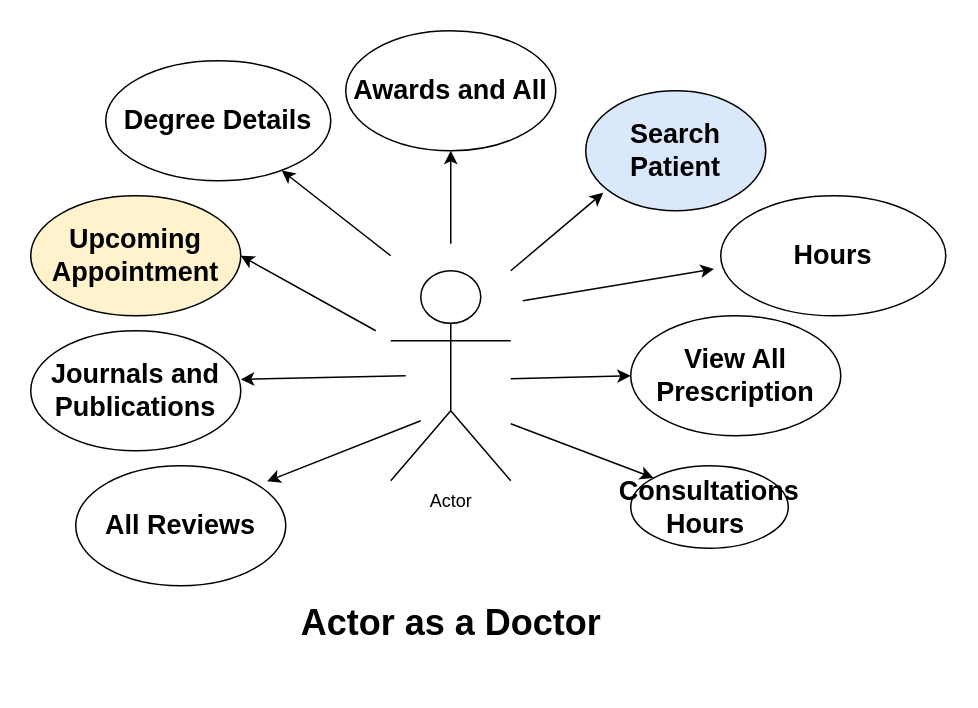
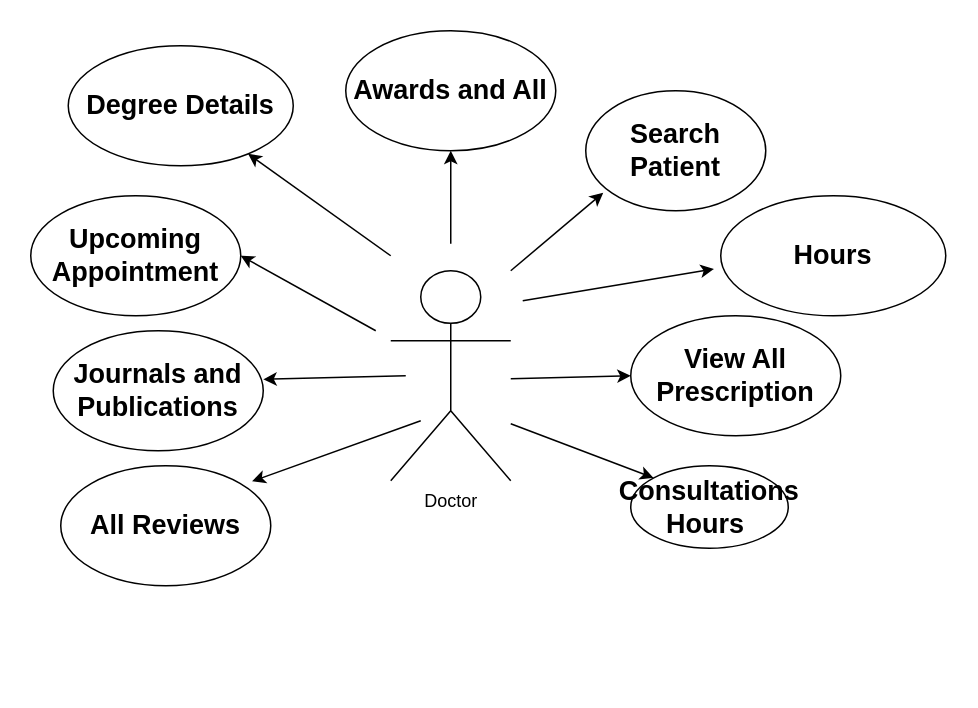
  <mxCell id="0" />
  <mxCell id="1" parent="0" />
- <mxCell id="2" value="Actor" style="shape=umlActor;verticalLabelPosition=bottom;verticalAlign=top;html=1;outlineConnect=0;" parent="1" vertex="1"><mxGeometry x="260" y="180" width="80" height="140" as="geometry" /></mxCell>
+ <mxCell id="2" value="Doctor" style="shape=umlActor;verticalLabelPosition=bottom;verticalAlign=top;html=1;outlineConnect=0;" parent="1" vertex="1"><mxGeometry x="260" y="180" width="80" height="140" as="geometry" /></mxCell>
  <mxCell id="3" value="" style="endArrow=classic;html=1;rounded=0;entryX=0.097;entryY=0.85;entryDx=0;entryDy=0;entryPerimeter=0;" parent="1" target="4" edge="1"><mxGeometry width="50" height="50" relative="1" as="geometry"><mxPoint x="340" y="180" as="sourcePoint" /><mxPoint x="390" y="130" as="targetPoint" /></mxGeometry></mxCell>
- <mxCell id="4" value="&lt;h2&gt;Search Patient&lt;/h2&gt;" style="ellipse;whiteSpace=wrap;html=1;fillColor=#dae8fc;" parent="1" vertex="1"><mxGeometry x="390" y="60" width="120" height="80" as="geometry" /></mxCell>
+ <mxCell id="4" value="&lt;h2&gt;Search Patient&lt;/h2&gt;" style="ellipse;whiteSpace=wrap;html=1;" parent="1" vertex="1"><mxGeometry x="390" y="60" width="120" height="80" as="geometry" /></mxCell>
  <mxCell id="5" value="" style="endArrow=classic;html=1;rounded=0;entryX=0;entryY=0.5;entryDx=0;entryDy=0;" parent="1" target="6" edge="1"><mxGeometry width="50" height="50" relative="1" as="geometry"><mxPoint x="340" y="252" as="sourcePoint" /><mxPoint x="410" y="250" as="targetPoint" /></mxGeometry></mxCell>
  <mxCell id="6" value="&lt;h2&gt;View All Prescription&lt;/h2&gt;" style="ellipse;whiteSpace=wrap;html=1;" parent="1" vertex="1"><mxGeometry x="420" y="210" width="140" height="80" as="geometry" /></mxCell>
- <mxCell id="7" value="&lt;h2&gt;Upcoming Appointment&lt;/h2&gt;" style="ellipse;whiteSpace=wrap;html=1;fillColor=#fff2cc;" parent="1" vertex="1"><mxGeometry x="20" y="130" width="140" height="80" as="geometry" /></mxCell>
+ <mxCell id="7" value="&lt;h2&gt;Upcoming Appointment&lt;/h2&gt;" style="ellipse;whiteSpace=wrap;html=1;" parent="1" vertex="1"><mxGeometry x="20" y="130" width="140" height="80" as="geometry" /></mxCell>
  <mxCell id="8" value="&lt;h2&gt;Awards and All&lt;/h2&gt;" style="ellipse;whiteSpace=wrap;html=1;" parent="1" vertex="1"><mxGeometry x="230" y="20" width="140" height="80" as="geometry" /></mxCell>
  <mxCell id="9" value="" style="endArrow=classic;html=1;rounded=0;" parent="1" target="8" edge="1"><mxGeometry width="50" height="50" relative="1" as="geometry"><mxPoint x="300" y="162" as="sourcePoint" /><mxPoint x="352" y="110" as="targetPoint" /></mxGeometry></mxCell>
  <mxCell id="10" value="&lt;h2&gt;Hours&lt;/h2&gt;" style="ellipse;whiteSpace=wrap;html=1;" parent="1" vertex="1"><mxGeometry x="480" y="130" width="150" height="80" as="geometry" /></mxCell>
  <mxCell id="11" value="" style="endArrow=classic;html=1;rounded=0;entryX=-0.03;entryY=0.61;entryDx=0;entryDy=0;entryPerimeter=0;" parent="1" target="10" edge="1"><mxGeometry width="50" height="50" relative="1" as="geometry"><mxPoint x="348" y="200" as="sourcePoint" /><mxPoint x="410" y="148" as="targetPoint" /></mxGeometry></mxCell>
- <mxCell id="12" value="&lt;h2&gt;Degree Details&lt;/h2&gt;" style="ellipse;whiteSpace=wrap;html=1;" parent="1" vertex="1"><mxGeometry x="70" y="40" width="150" height="80" as="geometry" /></mxCell>
+ <mxCell id="12" value="&lt;h2&gt;Degree Details&lt;/h2&gt;" style="ellipse;whiteSpace=wrap;html=1;" parent="1" vertex="1"><mxGeometry x="45" y="30" width="150" height="80" as="geometry" /></mxCell>
  <mxCell id="13" value="" style="endArrow=classic;html=1;rounded=0;" parent="1" target="12" edge="1"><mxGeometry width="50" height="50" relative="1" as="geometry"><mxPoint x="260" y="170" as="sourcePoint" /><mxPoint x="240" y="100" as="targetPoint" /></mxGeometry></mxCell>
  <mxCell id="14" value="" style="endArrow=classic;html=1;rounded=0;entryX=1;entryY=0.5;entryDx=0;entryDy=0;" parent="1" target="7" edge="1"><mxGeometry width="50" height="50" relative="1" as="geometry"><mxPoint x="250" y="220" as="sourcePoint" /><mxPoint x="190" y="150" as="targetPoint" /></mxGeometry></mxCell>
- <mxCell id="15" value="&lt;h2&gt;Journals and Publications&lt;/h2&gt;" style="ellipse;whiteSpace=wrap;html=1;" parent="1" vertex="1"><mxGeometry x="20" y="220" width="140" height="80" as="geometry" /></mxCell>
+ <mxCell id="15" value="&lt;h2&gt;Journals and Publications&lt;/h2&gt;" style="ellipse;whiteSpace=wrap;html=1;" parent="1" vertex="1"><mxGeometry x="35" y="220" width="140" height="80" as="geometry" /></mxCell>
  <mxCell id="16" value="" style="endArrow=classic;html=1;rounded=0;entryX=1;entryY=0.405;entryDx=0;entryDy=0;entryPerimeter=0;" parent="1" target="15" edge="1"><mxGeometry width="50" height="50" relative="1" as="geometry"><mxPoint x="270" y="250" as="sourcePoint" /><mxPoint x="180" y="210" as="targetPoint" /></mxGeometry></mxCell>
  <mxCell id="17" value="" style="endArrow=classic;html=1;rounded=0;entryX=0;entryY=0;entryDx=0;entryDy=0;" parent="1" target="18" edge="1"><mxGeometry width="50" height="50" relative="1" as="geometry"><mxPoint x="340" y="282" as="sourcePoint" /><mxPoint x="420" y="310" as="targetPoint" /></mxGeometry></mxCell>
  <mxCell id="18" value="&lt;h2&gt;Consultations Hours&amp;nbsp;&lt;/h2&gt;" style="ellipse;whiteSpace=wrap;html=1;" parent="1" vertex="1"><mxGeometry x="420" y="310" width="105" height="55" as="geometry" /></mxCell>
- <mxCell id="19" value="&lt;h2&gt;All Reviews&lt;/h2&gt;" style="ellipse;whiteSpace=wrap;html=1;" parent="1" vertex="1"><mxGeometry x="50" y="310" width="140" height="80" as="geometry" /></mxCell>
+ <mxCell id="19" value="&lt;h2&gt;All Reviews&lt;/h2&gt;" style="ellipse;whiteSpace=wrap;html=1;" parent="1" vertex="1"><mxGeometry x="40" y="310" width="140" height="80" as="geometry" /></mxCell>
  <mxCell id="20" value="" style="endArrow=classic;html=1;rounded=0;entryX=0.911;entryY=0.13;entryDx=0;entryDy=0;entryPerimeter=0;" parent="1" target="19" edge="1"><mxGeometry width="50" height="50" relative="1" as="geometry"><mxPoint x="280" y="280" as="sourcePoint" /><mxPoint x="175" y="282" as="targetPoint" /></mxGeometry></mxCell>
- <mxCell id="21" value="&lt;h1&gt;Actor as a Doctor&lt;/h1&gt;" style="text;html=1;align=center;verticalAlign=middle;resizable=0;points=[];autosize=1;strokeColor=none;fillColor=none;" parent="1" vertex="1"><mxGeometry x="190" y="380" width="220" height="70" as="geometry" /></mxCell>
